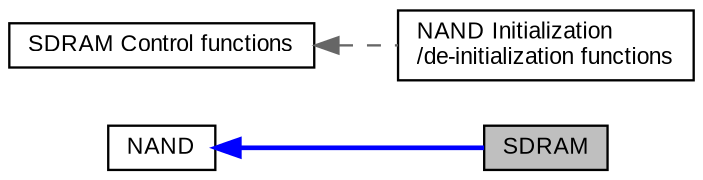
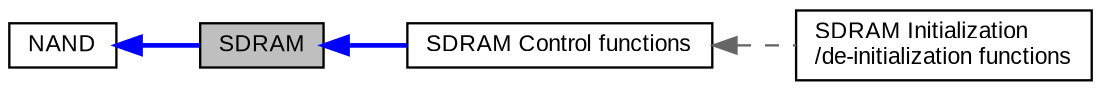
  digraph {
    fontname="Liberation Sans"
    rankdir=LR
    node [color=black fillcolor=white fontname="Liberation Sans" fontsize=10 shape=record style=filled]
    edge [color=blue dir=back fontname="Liberation Sans" fontsize=10 labelfontname=Helvetica labelfontsize=10 shape=plaintext style=bold]
    n1 [height=0.2 label=NAND width=0.4]
    n2 [fillcolor=grey75 fontcolor=black height=0.2 label=SDRAM width=0.4]
    n3 [height=0.2 label="SDRAM Control functions" width=0.4]
-   n4 [height=0.2 label="NAND Initialization\l/de-initialization functions" width=0.4]
+   n4 [height=0.2 label="SDRAM Initialization\l/de-initialization functions" width=0.4]
    n1 -> n2
+   n2 -> n3
    n3 -> n4 [color=gray40 style=dashed]
  }
